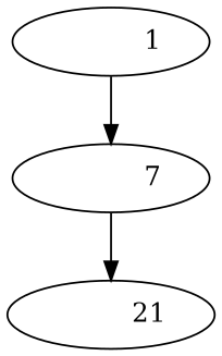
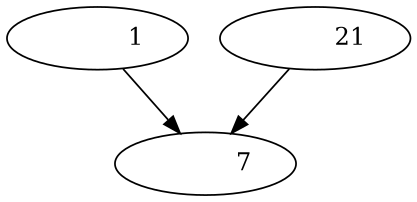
  digraph {
    n1 [label="           1 "]
    n2 [label="           7 "]
    n3 [label="          21 "]
    n1 -> n2
-   n2 -> n3
+   n3 -> n2
  }
